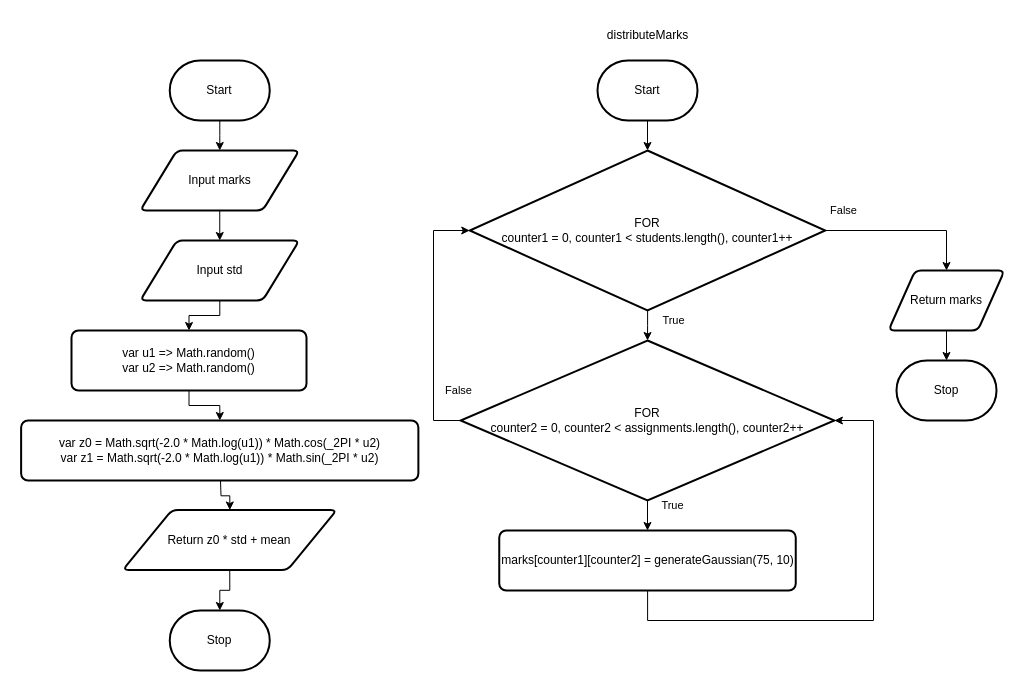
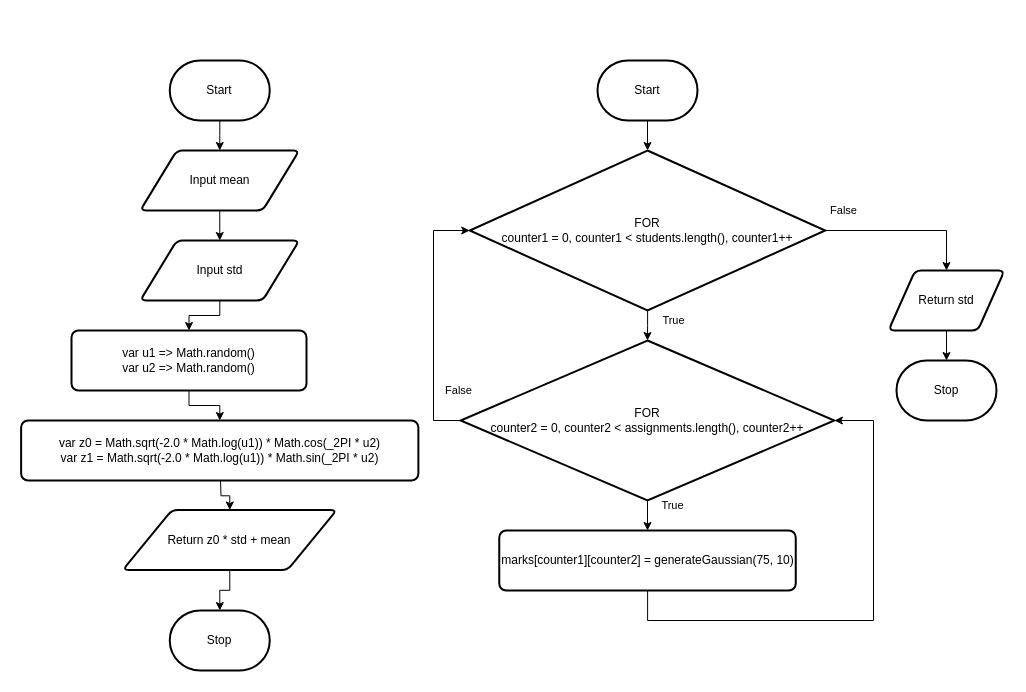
  <mxCell id="0" />
  <mxCell id="1" parent="0" />
  <mxCell id="2" value="Start" style="strokeWidth=2;html=1;shape=mxgraph.flowchart.terminator;whiteSpace=wrap;" parent="1" vertex="1"><mxGeometry x="597" y="60" width="100" height="60" as="geometry" /></mxCell>
  <mxCell id="3" value="Stop" style="strokeWidth=2;html=1;shape=mxgraph.flowchart.terminator;whiteSpace=wrap;" parent="1" vertex="1"><mxGeometry x="896" y="360" width="100" height="60" as="geometry" /></mxCell>
  <mxCell id="4" value="" style="edgeStyle=orthogonalEdgeStyle;rounded=0;html=1;exitX=0.5;exitY=1;exitDx=0;exitDy=0;" parent="1" source="6" target="3" edge="1"><mxGeometry relative="1" as="geometry"><mxPoint x="1022.5" y="270" as="sourcePoint" /></mxGeometry></mxCell>
  <mxCell id="5" value="" style="edgeStyle=none;html=1;" parent="1" target="10" edge="1"><mxGeometry relative="1" as="geometry"><mxPoint x="647" y="120" as="sourcePoint" /></mxGeometry></mxCell>
- <mxCell id="6" value="Return marks" style="shape=parallelogram;html=1;strokeWidth=2;perimeter=parallelogramPerimeter;whiteSpace=wrap;rounded=1;arcSize=12;size=0.23;" parent="1" vertex="1"><mxGeometry x="888" y="270" width="116" height="60" as="geometry" /></mxCell>
- <mxCell id="7" value="distributeMarks" style="text;html=1;align=center;verticalAlign=middle;resizable=0;points=[];autosize=1;strokeColor=none;fillColor=none;" parent="1" vertex="1"><mxGeometry x="597" y="20" width="100" height="30" as="geometry" /></mxCell>
+ <mxCell id="6" value="Return std" style="shape=parallelogram;html=1;strokeWidth=2;perimeter=parallelogramPerimeter;whiteSpace=wrap;rounded=1;arcSize=12;size=0.23;" parent="1" vertex="1"><mxGeometry x="888" y="270" width="116" height="60" as="geometry" /></mxCell>
  <mxCell id="8" value="" style="edgeStyle=orthogonalEdgeStyle;shape=connector;rounded=0;html=1;labelBackgroundColor=default;strokeColor=default;fontFamily=Helvetica;fontSize=11;fontColor=default;endArrow=classic;" parent="1" source="10" edge="1"><mxGeometry relative="1" as="geometry"><mxPoint x="647" y="340" as="targetPoint" /></mxGeometry></mxCell>
  <mxCell id="9" style="edgeStyle=orthogonalEdgeStyle;shape=connector;rounded=0;html=1;entryX=0.5;entryY=0;entryDx=0;entryDy=0;labelBackgroundColor=default;strokeColor=default;fontFamily=Helvetica;fontSize=11;fontColor=default;endArrow=classic;" edge="1" parent="1" source="10" target="6"><mxGeometry relative="1" as="geometry" /></mxCell>
  <mxCell id="10" value="FOR&lt;br&gt;counter1 = 0, counter1 &amp;lt; students.length(), counter1++" style="strokeWidth=2;html=1;shape=mxgraph.flowchart.decision;whiteSpace=wrap;" parent="1" vertex="1"><mxGeometry x="469.25" y="150" width="355.5" height="160" as="geometry" /></mxCell>
  <mxCell id="11" value="True" style="text;html=1;align=center;verticalAlign=middle;resizable=0;points=[];autosize=1;strokeColor=none;fillColor=none;fontSize=11;fontFamily=Helvetica;fontColor=default;" parent="1" vertex="1"><mxGeometry x="648" y="305" width="50" height="30" as="geometry" /></mxCell>
  <mxCell id="12" value="" style="edgeStyle=orthogonalEdgeStyle;rounded=0;html=1;strokeColor=default;" parent="1" source="13" edge="1"><mxGeometry relative="1" as="geometry"><mxPoint x="219.25" y="150" as="targetPoint" /></mxGeometry></mxCell>
  <mxCell id="13" value="Start" style="strokeWidth=2;html=1;shape=mxgraph.flowchart.terminator;whiteSpace=wrap;" parent="1" vertex="1"><mxGeometry x="169.25" y="60" width="100" height="60" as="geometry" /></mxCell>
  <mxCell id="14" value="Stop" style="strokeWidth=2;html=1;shape=mxgraph.flowchart.terminator;whiteSpace=wrap;" parent="1" vertex="1"><mxGeometry x="169.25" y="610" width="100" height="60" as="geometry" /></mxCell>
  <mxCell id="15" value="" style="edgeStyle=orthogonalEdgeStyle;rounded=0;html=1;exitX=0.5;exitY=1;exitDx=0;exitDy=0;" parent="1" source="18" target="14" edge="1"><mxGeometry relative="1" as="geometry"><mxPoint x="600" y="510" as="sourcePoint" /></mxGeometry></mxCell>
  <mxCell id="16" value="" style="edgeStyle=none;html=1;" parent="1" source="17" edge="1"><mxGeometry relative="1" as="geometry"><mxPoint x="219.25" y="240" as="targetPoint" /></mxGeometry></mxCell>
- <mxCell id="17" value="Input marks" style="shape=parallelogram;html=1;strokeWidth=2;perimeter=parallelogramPerimeter;whiteSpace=wrap;rounded=1;arcSize=12;size=0.23;" parent="1" vertex="1"><mxGeometry x="139.75" y="150" width="159" height="60" as="geometry" /></mxCell>
+ <mxCell id="17" value="Input mean" style="shape=parallelogram;html=1;strokeWidth=2;perimeter=parallelogramPerimeter;whiteSpace=wrap;rounded=1;arcSize=12;size=0.23;" parent="1" vertex="1"><mxGeometry x="139.75" y="150" width="159" height="60" as="geometry" /></mxCell>
  <mxCell id="18" value="Return z0 * std + mean" style="shape=parallelogram;html=1;strokeWidth=2;perimeter=parallelogramPerimeter;whiteSpace=wrap;rounded=1;arcSize=12;size=0.23;" parent="1" vertex="1"><mxGeometry x="122.25" y="509.5" width="214" height="60" as="geometry" /></mxCell>
  <mxCell id="19" value="" style="edgeStyle=orthogonalEdgeStyle;shape=connector;rounded=0;html=1;labelBackgroundColor=default;strokeColor=default;fontFamily=Helvetica;fontSize=11;fontColor=default;endArrow=classic;" parent="1" target="18" edge="1"><mxGeometry relative="1" as="geometry"><mxPoint x="220" y="480" as="sourcePoint" /></mxGeometry></mxCell>
  <mxCell id="20" style="edgeStyle=none;html=1;entryX=0.5;entryY=0;entryDx=0;entryDy=0;" edge="1" parent="1" source="22" target="24"><mxGeometry relative="1" as="geometry" /></mxCell>
  <mxCell id="21" style="edgeStyle=orthogonalEdgeStyle;shape=connector;rounded=0;html=1;entryX=0;entryY=0.5;entryDx=0;entryDy=0;entryPerimeter=0;labelBackgroundColor=default;strokeColor=default;fontFamily=Helvetica;fontSize=11;fontColor=default;endArrow=classic;" edge="1" parent="1" source="22" target="10"><mxGeometry relative="1" as="geometry"><Array as="points"><mxPoint x="433" y="420" /><mxPoint x="433" y="230" /></Array></mxGeometry></mxCell>
  <mxCell id="22" value="FOR&lt;br&gt;counter2 = 0, counter2 &amp;lt; assignments.length(), counter2++" style="strokeWidth=2;html=1;shape=mxgraph.flowchart.decision;whiteSpace=wrap;" vertex="1" parent="1"><mxGeometry x="460.13" y="340" width="373.75" height="160" as="geometry" /></mxCell>
  <mxCell id="23" style="edgeStyle=orthogonalEdgeStyle;shape=connector;rounded=0;html=1;entryX=1;entryY=0.5;entryDx=0;entryDy=0;entryPerimeter=0;labelBackgroundColor=default;strokeColor=default;fontFamily=Helvetica;fontSize=11;fontColor=default;endArrow=classic;" edge="1" parent="1" source="24" target="22"><mxGeometry relative="1" as="geometry"><Array as="points"><mxPoint x="647" y="620" /><mxPoint x="873" y="620" /><mxPoint x="873" y="420" /></Array></mxGeometry></mxCell>
  <mxCell id="24" value="marks[counter1][counter2] = generateGaussian(75, 10)" style="rounded=1;whiteSpace=wrap;html=1;absoluteArcSize=1;arcSize=14;strokeWidth=2;" vertex="1" parent="1"><mxGeometry x="498.75" y="530" width="296.5" height="60" as="geometry" /></mxCell>
  <mxCell id="25" value="True" style="text;html=1;align=center;verticalAlign=middle;resizable=0;points=[];autosize=1;strokeColor=none;fillColor=none;fontSize=11;fontFamily=Helvetica;fontColor=default;" vertex="1" parent="1"><mxGeometry x="647" y="490" width="50" height="30" as="geometry" /></mxCell>
  <mxCell id="26" value="False" style="text;html=1;align=center;verticalAlign=middle;resizable=0;points=[];autosize=1;strokeColor=none;fillColor=none;fontSize=11;fontFamily=Helvetica;fontColor=default;" vertex="1" parent="1"><mxGeometry x="433" y="375" width="50" height="30" as="geometry" /></mxCell>
  <mxCell id="27" value="" style="edgeStyle=orthogonalEdgeStyle;shape=connector;rounded=0;html=1;labelBackgroundColor=default;strokeColor=default;fontFamily=Helvetica;fontSize=11;fontColor=default;endArrow=classic;" edge="1" parent="1" source="28" target="30"><mxGeometry relative="1" as="geometry" /></mxCell>
  <mxCell id="28" value="Input std" style="shape=parallelogram;html=1;strokeWidth=2;perimeter=parallelogramPerimeter;whiteSpace=wrap;rounded=1;arcSize=12;size=0.23;" vertex="1" parent="1"><mxGeometry x="139.75" y="240" width="159" height="60" as="geometry" /></mxCell>
  <mxCell id="29" value="" style="edgeStyle=orthogonalEdgeStyle;shape=connector;rounded=0;html=1;labelBackgroundColor=default;strokeColor=default;fontFamily=Helvetica;fontSize=11;fontColor=default;endArrow=classic;" edge="1" parent="1" source="30" target="31"><mxGeometry relative="1" as="geometry" /></mxCell>
  <mxCell id="30" value="&lt;div&gt;var u1 =&amp;gt; Math.random()&lt;/div&gt;&lt;div&gt;&lt;span style=&quot;background-color: initial;&quot;&gt;var u2 =&amp;gt; Math.random()&lt;/span&gt;&lt;/div&gt;" style="rounded=1;whiteSpace=wrap;html=1;absoluteArcSize=1;arcSize=14;strokeWidth=2;" vertex="1" parent="1"><mxGeometry x="71" y="330" width="235" height="60" as="geometry" /></mxCell>
  <mxCell id="31" value="&lt;div&gt;var z0 = Math.sqrt(-2.0 * Math.log(u1)) * Math.cos(_2PI * u2)&lt;/div&gt;&lt;div&gt;&lt;span style=&quot;background-color: initial;&quot;&gt;var z1 = Math.sqrt(-2.0 * Math.log(u1)) * Math.sin(_2PI * u2)&lt;/span&gt;&lt;/div&gt;" style="rounded=1;whiteSpace=wrap;html=1;absoluteArcSize=1;arcSize=14;strokeWidth=2;" vertex="1" parent="1"><mxGeometry x="20.62" y="420" width="397.25" height="60" as="geometry" /></mxCell>
  <mxCell id="32" value="False" style="text;html=1;align=center;verticalAlign=middle;resizable=0;points=[];autosize=1;strokeColor=none;fillColor=none;fontSize=11;fontFamily=Helvetica;fontColor=default;" vertex="1" parent="1"><mxGeometry x="818" y="195" width="50" height="30" as="geometry" /></mxCell>
